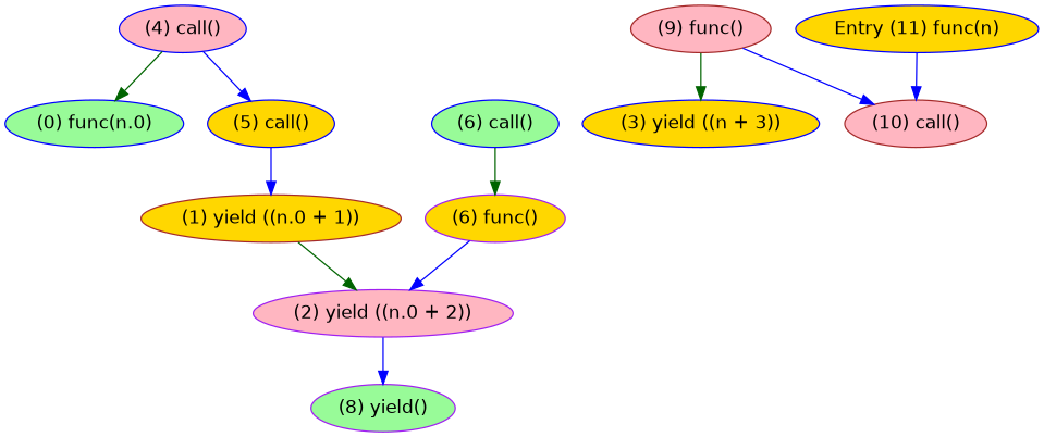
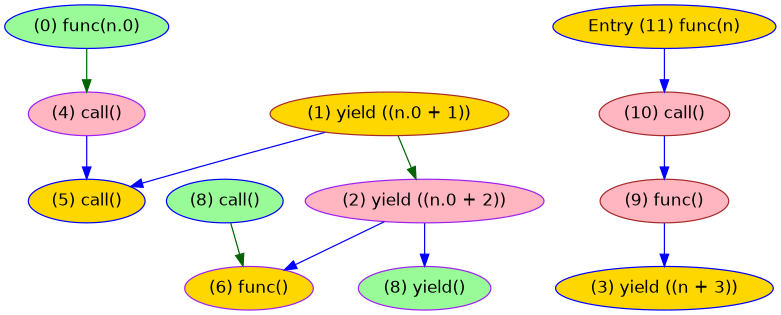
  digraph {
    fontname="DejaVu Sans"
    node [color=blue fillcolor=gold fontname="DejaVu Sans" style=filled]
    edge [color=blue fontname="DejaVu Sans"]
    n1 [fillcolor=palegreen label="(0) func(n.0)"]
-   n2 [fillcolor=lightpink label="(4) call()"]
+   n2 [color=purple fillcolor=lightpink label="(4) call()"]
    n3 [label="(5) call()"]
    n4 [color=brown label="(1) yield ((n.0 + 1))"]
    n5 [color=purple fillcolor=lightpink label="(2) yield ((n.0 + 2))"]
-   n6 [fillcolor=palegreen label="(6) call()"]
+   n6 [fillcolor=palegreen label="(8) call()"]
    n7 [color=purple label="(6) func()"]
    n8 [color=purple fillcolor=palegreen label="(8) yield()"]
    n9 [label="(3) yield ((n + 3))"]
    n10 [color=brown fillcolor=lightpink label="(9) func()"]
    n11 [color=brown fillcolor=lightpink label="(10) call()"]
    n12 [label="Entry (11) func(n)"]
-   n2 -> n1 [color=darkgreen]
+   n1 -> n2 [color=darkgreen]
    n2 -> n3
-   n3 -> n4
+   n4 -> n3
    n4 -> n5 [color=darkgreen]
    n5 -> n8
    n6 -> n7 [color=darkgreen]
-   n7 -> n5
-   n10 -> n9 [color=darkgreen]
-   n10 -> n11
+   n5 -> n7
+   n10 -> n9
+   n11 -> n10
    n12 -> n11
  }
